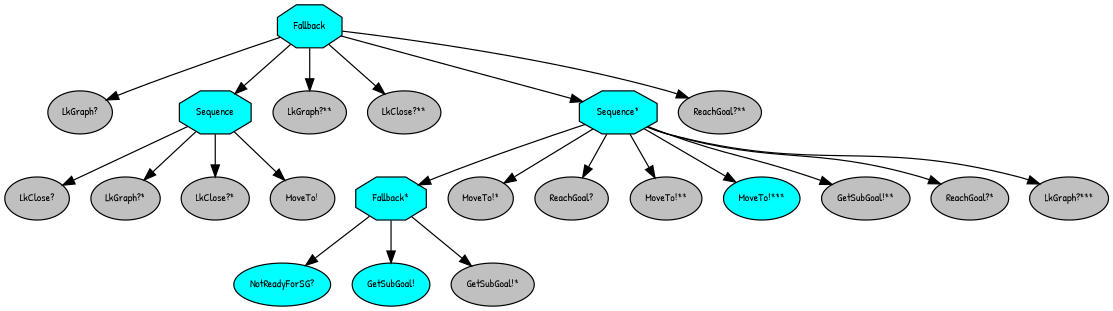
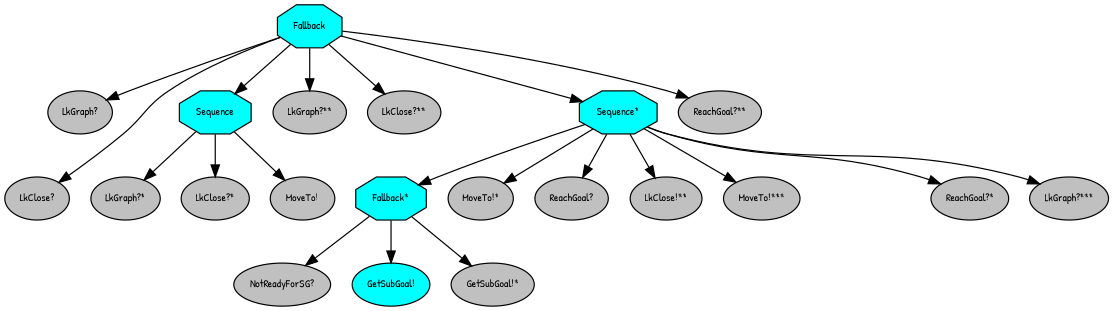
  digraph {
    fontname="Patrick Hand"
    ordering=out
    node [fillcolor=gray fontcolor=black fontname="Patrick Hand" fontsize=9 shape=ellipse style=filled]
    edge [fontname="Patrick Hand"]
    n1 [fillcolor=cyan label=Fallback shape=octagon]
    n2 [label="LkGraph?"]
    n3 [label="LkClose?"]
    n4 [fillcolor=cyan label=Sequence shape=octagon]
    n5 [label="LkGraph?**"]
    n6 [label="LkClose?**"]
    n7 [fillcolor=cyan label="Sequence*" shape=octagon]
    n8 [label="ReachGoal?**"]
    n9 [label="LkGraph?*"]
    n10 [label="LkClose?*"]
    n11 [label="MoveTo!"]
    n12 [fillcolor=cyan label="Fallback*" shape=octagon]
    n13 [label="MoveTo!*"]
    n14 [label="ReachGoal?"]
-   n15 [label="MoveTo!**"]
-   n16 [fillcolor=cyan label="MoveTo!***"]
-   n17 [label="GetSubGoal!**"]
+   n15 [label="LkClose!**"]
+   n16 [label="MoveTo!***"]
    n18 [label="ReachGoal?*"]
    n19 [label="LkGraph?***"]
-   n20 [fillcolor=cyan label="NotReadyForSG?"]
+   n20 [label="NotReadyForSG?"]
    n21 [fillcolor=cyan label="GetSubGoal!"]
    n22 [label="GetSubGoal!*"]
    n1 -> n2
-   n4 -> n3
+   n1 -> n3
    n1 -> n4
    n1 -> n5
    n1 -> n6
    n1 -> n7
    n1 -> n8
    n4 -> n9
    n4 -> n10
    n4 -> n11
    n7 -> n12
    n7 -> n13
    n7 -> n14
    n7 -> n15
    n7 -> n16
-   n7 -> n17
    n7 -> n18
    n7 -> n19
    n12 -> n20
    n12 -> n21
    n12 -> n22
  }
